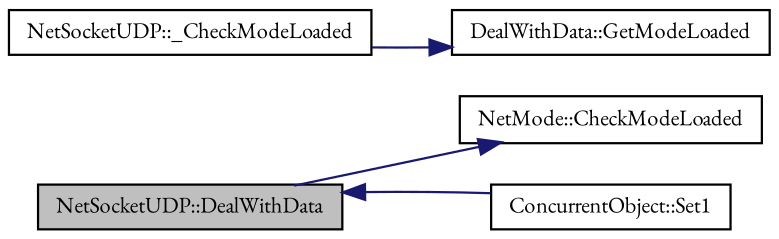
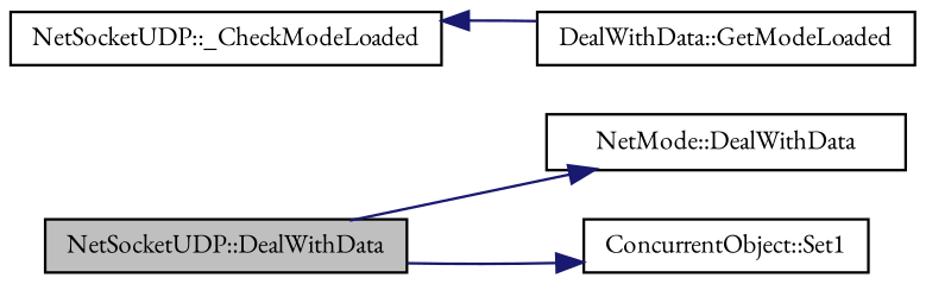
  digraph {
    fontname="EB Garamond"
    rankdir=LR
    node [color=black fillcolor=white fontname="EB Garamond" fontsize=10 shape=record style=filled]
    edge [color=midnightblue fontname="EB Garamond" fontsize=10 labelfontname=FreeSans labelfontsize=10 style=solid]
    n1 [fillcolor=grey75 fontcolor=black height=0.2 label="NetSocketUDP::DealWithData" width=0.4]
-   n2 [height=0.2 label="NetMode::CheckModeLoaded" width=0.4]
+   n2 [height=0.2 label="NetMode::DealWithData" width=0.4]
    n3 [height=0.2 label="ConcurrentObject::Set1" width=0.4]
    n4 [height=0.2 label="NetSocketUDP::_CheckModeLoaded" width=0.4]
    n5 [height=0.2 label="DealWithData::GetModeLoaded" width=0.4]
    n1 -> n2
-   n3 -> n1
-   n4 -> n5
+   n1 -> n3
+   n5 -> n4
  }
